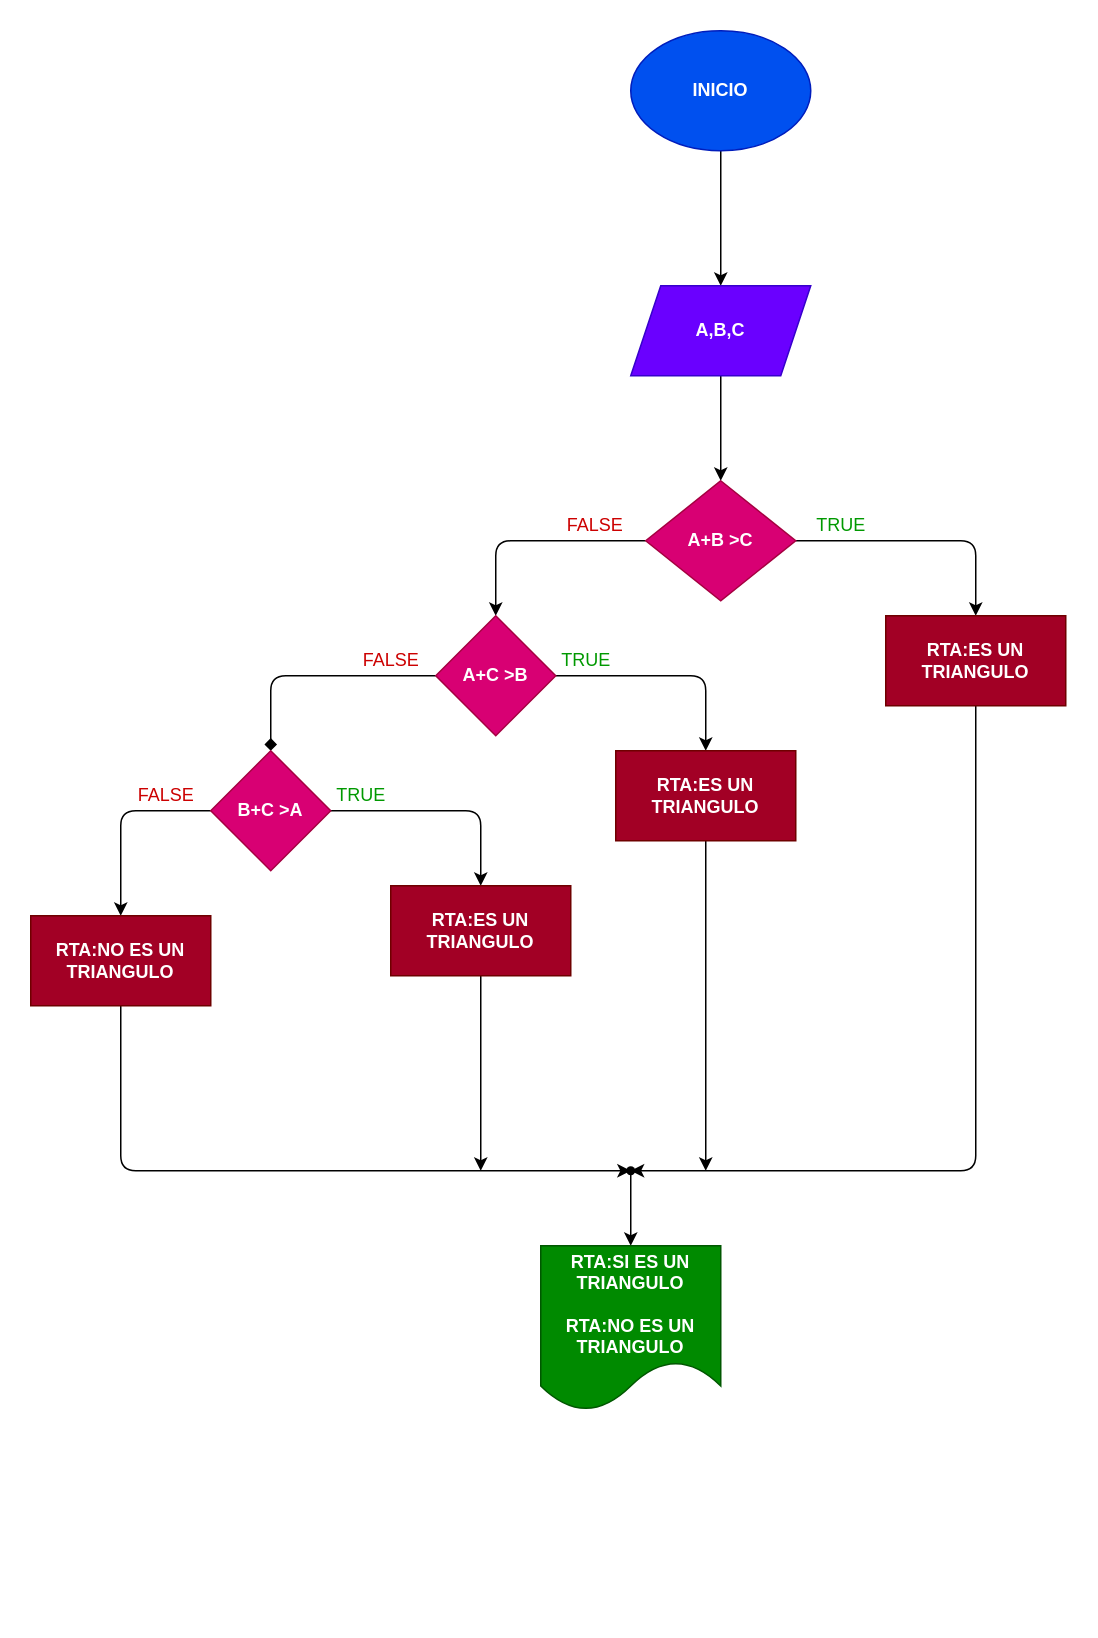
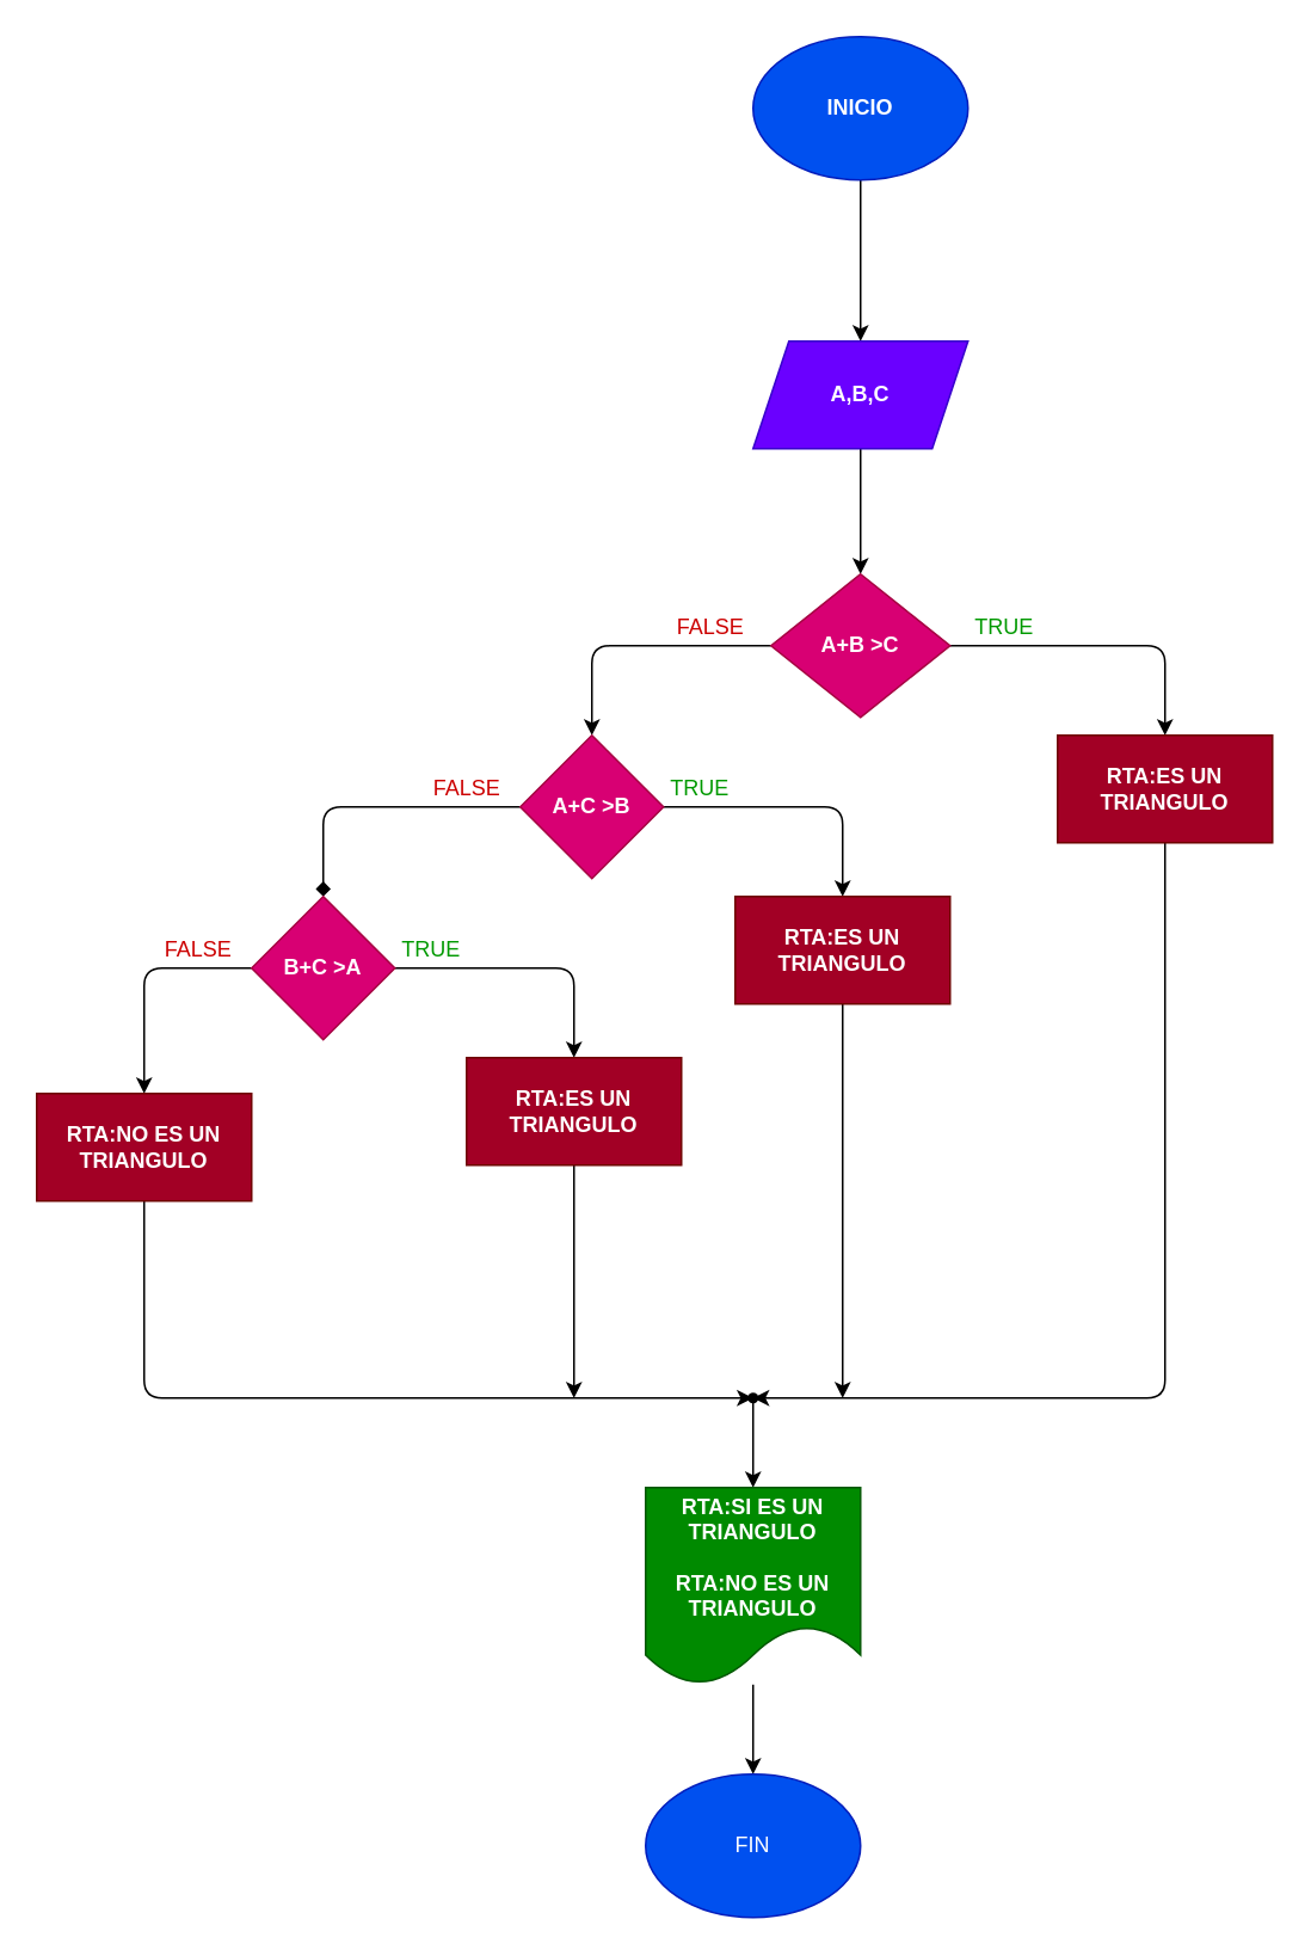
  <mxCell id="0" />
  <mxCell id="1" parent="0" />
  <mxCell id="2" value="" style="edgeStyle=none;html=1;" edge="1" parent="1" source="3" target="5"><mxGeometry relative="1" as="geometry" /></mxCell>
  <mxCell id="3" value="&lt;b&gt;INICIO&lt;/b&gt;" style="ellipse;whiteSpace=wrap;html=1;fillColor=#0050ef;fontColor=#ffffff;strokeColor=#001DBC;" vertex="1" parent="1"><mxGeometry x="420" width="120" height="80" as="geometry" y="20" /></mxCell>
  <mxCell id="4" value="" style="edgeStyle=none;html=1;" edge="1" parent="1" source="5" target="8"><mxGeometry relative="1" as="geometry" /></mxCell>
  <mxCell id="5" value="&lt;b&gt;A,B,C&lt;/b&gt;" style="shape=parallelogram;perimeter=parallelogramPerimeter;whiteSpace=wrap;html=1;fixedSize=1;fillColor=#6a00ff;fontColor=#ffffff;strokeColor=#3700CC;" vertex="1" parent="1"><mxGeometry x="420" y="190" width="120" height="60" as="geometry" /></mxCell>
  <mxCell id="6" style="edgeStyle=none;html=1;entryX=0.5;entryY=0;entryDx=0;entryDy=0;fontSize=12;" edge="1" parent="1" source="8" target="10"><mxGeometry relative="1" as="geometry"><Array as="points"><mxPoint x="650" y="360" /></Array></mxGeometry></mxCell>
  <mxCell id="7" style="edgeStyle=none;html=1;entryX=0.5;entryY=0;entryDx=0;entryDy=0;fontSize=12;" edge="1" parent="1" source="8"><mxGeometry relative="1" as="geometry"><mxPoint x="330" y="410" as="targetPoint" /><Array as="points"><mxPoint x="330" y="360" /></Array></mxGeometry></mxCell>
  <mxCell id="8" value="&lt;b&gt;A+B &amp;gt;C&lt;/b&gt;" style="rhombus;whiteSpace=wrap;html=1;fillColor=#d80073;fontColor=#ffffff;strokeColor=#A50040;" vertex="1" parent="1"><mxGeometry x="430" y="320" width="100" height="80" as="geometry" /></mxCell>
  <mxCell id="9" style="edgeStyle=none;html=1;entryX=0.85;entryY=0.65;entryDx=0;entryDy=0;entryPerimeter=0;fontSize=12;" edge="1" parent="1" source="10" target="22"><mxGeometry relative="1" as="geometry"><Array as="points"><mxPoint x="650" y="780" /></Array></mxGeometry></mxCell>
  <mxCell id="10" value="&lt;b&gt;RTA:ES UN TRIANGULO&lt;/b&gt;" style="rounded=0;whiteSpace=wrap;html=1;fontSize=12;fillColor=#a20025;fontColor=#ffffff;strokeColor=#6F0000;" vertex="1" parent="1"><mxGeometry x="590" y="410" width="120" height="60" as="geometry" /></mxCell>
  <mxCell id="11" style="edgeStyle=none;html=1;entryX=0.5;entryY=0;entryDx=0;entryDy=0;fontSize=12;" edge="1" parent="1" source="13" target="15"><mxGeometry relative="1" as="geometry"><Array as="points"><mxPoint x="470" y="450" /></Array></mxGeometry></mxCell>
  <mxCell id="12" value="" style="edgeStyle=none;html=1;fontSize=12;endArrow=diamond;" edge="1" parent="1" source="13" target="18"><mxGeometry relative="1" as="geometry"><Array as="points"><mxPoint y="450" x="180" /></Array></mxGeometry></mxCell>
  <mxCell id="13" value="&lt;b&gt;A+C &amp;gt;B&lt;/b&gt;" style="rhombus;whiteSpace=wrap;html=1;fontSize=12;fillColor=#d80073;fontColor=#ffffff;strokeColor=#A50040;" vertex="1" parent="1"><mxGeometry x="290" y="410" width="80" height="80" as="geometry" /></mxCell>
  <mxCell id="14" style="edgeStyle=none;html=1;fontSize=12;" edge="1" parent="1" source="15"><mxGeometry relative="1" as="geometry"><mxPoint x="470" y="780" as="targetPoint" /></mxGeometry></mxCell>
  <mxCell id="15" value="&lt;b&gt;RTA:ES UN TRIANGULO&lt;/b&gt;" style="rounded=0;whiteSpace=wrap;html=1;fontSize=12;fillColor=#a20025;fontColor=#ffffff;strokeColor=#6F0000;" vertex="1" parent="1"><mxGeometry x="410" y="500" width="120" height="60" as="geometry" /></mxCell>
  <mxCell id="16" value="" style="edgeStyle=none;html=1;fontSize=12;" edge="1" parent="1" source="18" target="20"><mxGeometry relative="1" as="geometry"><Array as="points"><mxPoint x="320" y="540" /></Array></mxGeometry></mxCell>
  <mxCell id="17" value="" style="edgeStyle=none;html=1;fontSize=12;" edge="1" parent="1" source="18" target="27"><mxGeometry relative="1" as="geometry"><Array as="points"><mxPoint x="80" y="540" /></Array></mxGeometry></mxCell>
  <mxCell id="18" value="&lt;b&gt;B+C &amp;gt;A&lt;/b&gt;" style="rhombus;whiteSpace=wrap;html=1;fillColor=#d80073;fontColor=#ffffff;strokeColor=#A50040;" vertex="1" parent="1"><mxGeometry x="140" y="500" width="80" height="80" as="geometry" /></mxCell>
  <mxCell id="19" style="edgeStyle=none;html=1;fontSize=12;" edge="1" parent="1" source="20"><mxGeometry relative="1" as="geometry"><mxPoint x="320" y="780" as="targetPoint" /></mxGeometry></mxCell>
  <mxCell id="20" value="&lt;b&gt;RTA:ES UN TRIANGULO&lt;/b&gt;" style="whiteSpace=wrap;html=1;fillColor=#a20025;fontColor=#ffffff;strokeColor=#6F0000;" vertex="1" parent="1"><mxGeometry x="260" y="590" width="120" height="60" as="geometry" /></mxCell>
  <mxCell id="21" value="" style="edgeStyle=none;html=1;fontSize=12;" edge="1" parent="1" source="22" target="24"><mxGeometry relative="1" as="geometry" /></mxCell>
  <mxCell id="22" value="" style="shape=waypoint;sketch=0;size=6;pointerEvents=1;points=[];fillColor=default;resizable=0;rotatable=0;perimeter=centerPerimeter;snapToPoint=1;" vertex="1" parent="1"><mxGeometry x="410" y="770" width="20" height="20" as="geometry" /></mxCell>
+ <mxCell id="23" value="" style="edgeStyle=none;html=1;fontSize=12;" edge="1" parent="1" source="24" target="25"><mxGeometry relative="1" as="geometry" /></mxCell>
  <mxCell id="24" value="&lt;b&gt;RTA:SI ES UN TRIANGULO&lt;br&gt;&lt;br&gt;RTA:NO ES UN TRIANGULO&lt;/b&gt;" style="shape=document;whiteSpace=wrap;html=1;boundedLbl=1;sketch=0;fillColor=#008a00;fontColor=#ffffff;strokeColor=#005700;" vertex="1" parent="1"><mxGeometry x="360" y="830" width="120" height="110" as="geometry" /></mxCell>
+ <mxCell id="25" value="FIN" style="ellipse;whiteSpace=wrap;html=1;fontSize=12;fillColor=#0050ef;fontColor=#ffffff;strokeColor=#001DBC;" vertex="1" parent="1"><mxGeometry x="360" y="990" width="120" height="80" as="geometry" /></mxCell>
  <mxCell id="26" style="edgeStyle=none;html=1;fontSize=12;" edge="1" parent="1" source="27" target="22"><mxGeometry relative="1" as="geometry"><Array as="points"><mxPoint x="80" y="780" /></Array></mxGeometry></mxCell>
  <mxCell id="27" value="&lt;b&gt;RTA:NO ES UN TRIANGULO&lt;/b&gt;" style="whiteSpace=wrap;html=1;fillColor=#a20025;fontColor=#ffffff;strokeColor=#6F0000;rounded=0;" vertex="1" parent="1"><mxGeometry x="20" y="610" width="120" height="60" as="geometry" /></mxCell>
  <mxCell id="28" value="&lt;font color=&quot;#009900&quot;&gt;TRUE&lt;/font&gt;" style="text;html=1;align=center;verticalAlign=middle;resizable=0;points=[];autosize=1;strokeColor=none;fillColor=none;fontSize=12;" vertex="1" parent="1"><mxGeometry x="530" y="335" width="60" height="30" as="geometry" /></mxCell>
  <mxCell id="29" value="TRUE" style="text;html=1;align=center;verticalAlign=middle;resizable=0;points=[];autosize=1;strokeColor=none;fillColor=none;fontSize=12;fontColor=#009900;" vertex="1" parent="1"><mxGeometry x="360" y="425" width="60" height="30" as="geometry" /></mxCell>
  <mxCell id="30" value="TRUE" style="text;html=1;align=center;verticalAlign=middle;resizable=0;points=[];autosize=1;strokeColor=none;fillColor=none;fontSize=12;fontColor=#009900;" vertex="1" parent="1"><mxGeometry x="210" y="515" width="60" height="30" as="geometry" /></mxCell>
  <mxCell id="31" value="&lt;font color=&quot;#cc0000&quot;&gt;FALSE&lt;/font&gt;" style="text;html=1;align=center;verticalAlign=middle;resizable=0;points=[];autosize=1;strokeColor=none;fillColor=none;fontSize=12;fontColor=#009900;" vertex="1" parent="1"><mxGeometry x="366" y="335" width="60" height="30" as="geometry" /></mxCell>
  <mxCell id="32" value="FALSE" style="text;html=1;align=center;verticalAlign=middle;resizable=0;points=[];autosize=1;strokeColor=none;fillColor=none;fontSize=12;fontColor=#CC0000;" vertex="1" parent="1"><mxGeometry x="230" y="425" width="60" height="30" as="geometry" /></mxCell>
  <mxCell id="33" value="FALSE" style="text;html=1;align=center;verticalAlign=middle;resizable=0;points=[];autosize=1;strokeColor=none;fillColor=none;fontSize=12;fontColor=#CC0000;" vertex="1" parent="1"><mxGeometry x="80" y="515" width="60" height="30" as="geometry" /></mxCell>
